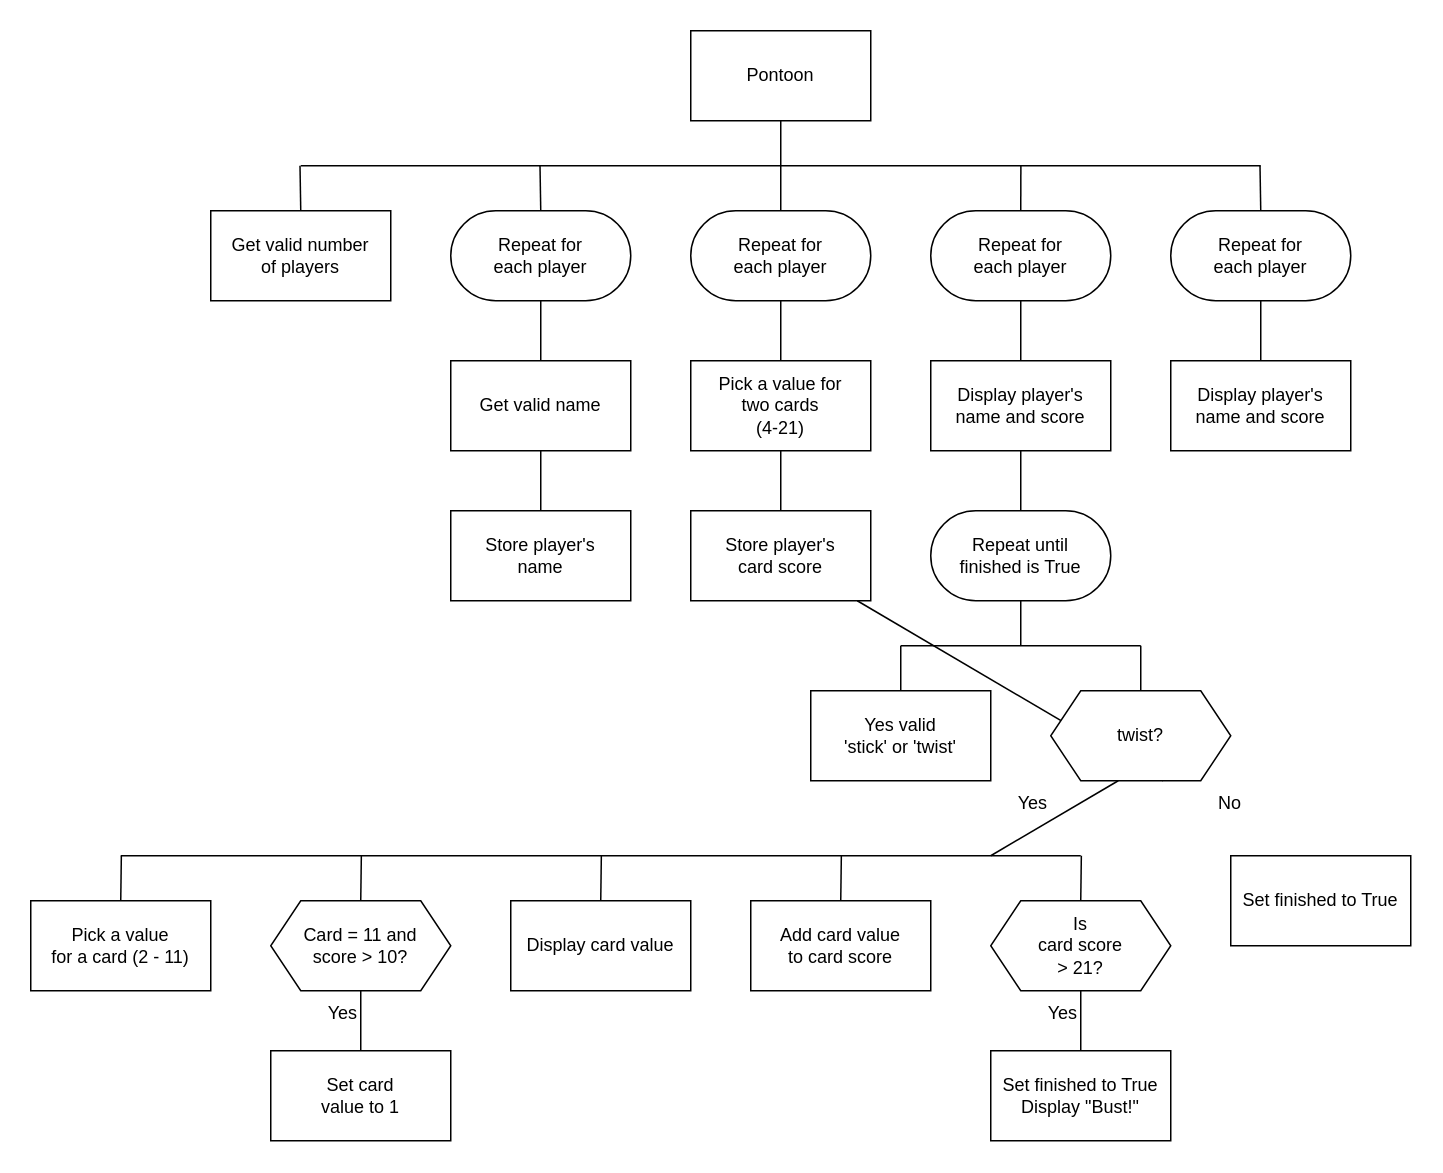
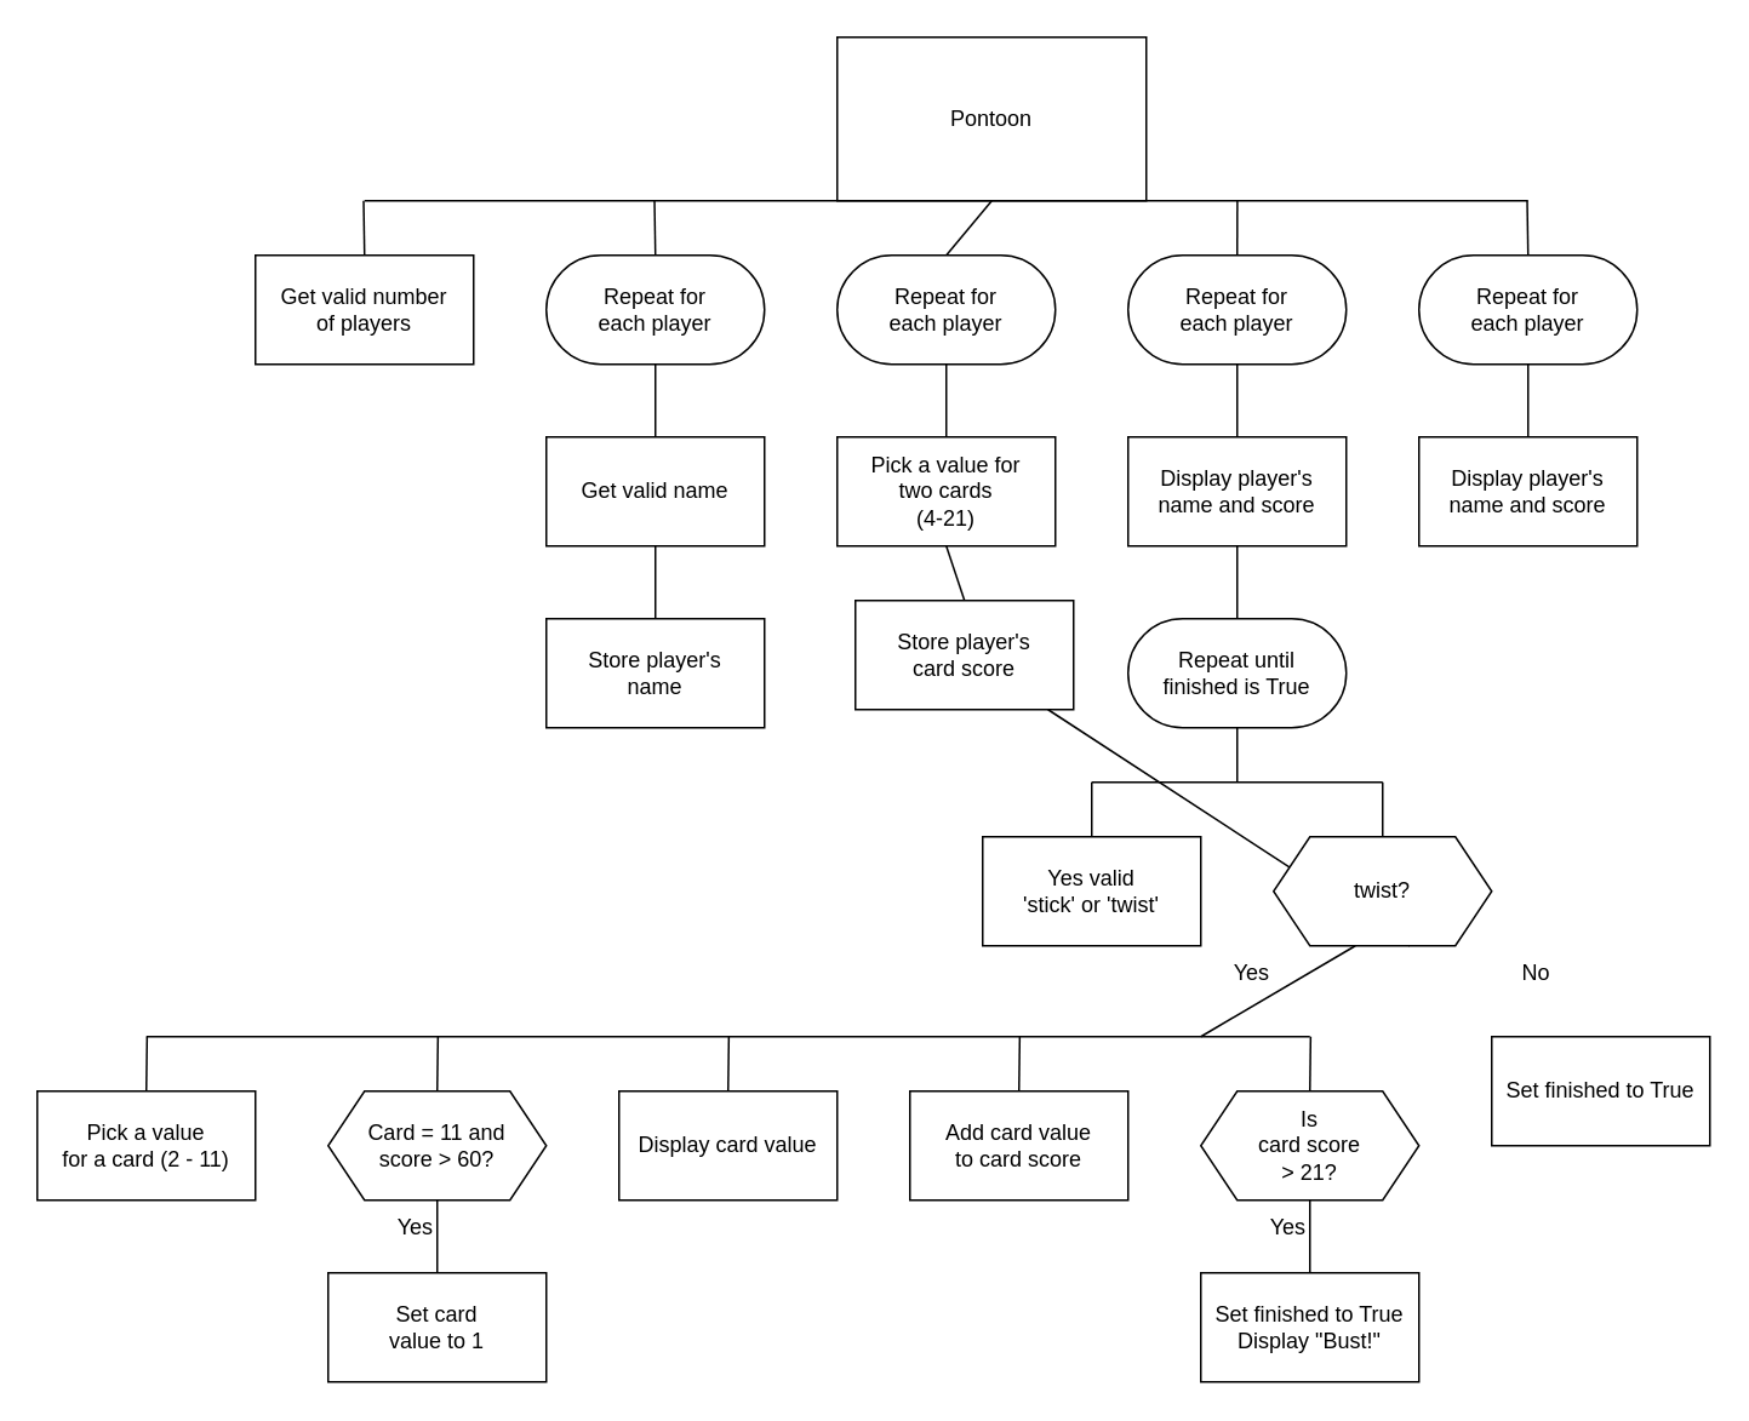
  <mxCell id="0" />
  <mxCell id="1" parent="0" />
  <mxCell id="2" style="edgeStyle=none;shape=connector;rounded=0;orthogonalLoop=1;jettySize=auto;html=1;exitX=0.5;exitY=1;exitDx=0;exitDy=0;entryX=0.5;entryY=0;entryDx=0;entryDy=0;labelBackgroundColor=default;strokeColor=default;fontFamily=Helvetica;fontSize=11;fontColor=default;endArrow=none;endFill=0;" parent="1" source="3" target="13" edge="1"><mxGeometry relative="1" as="geometry" /></mxCell>
- <mxCell id="3" value="Pontoon" style="rounded=0;whiteSpace=wrap;html=1;" parent="1" vertex="1"><mxGeometry x="460" y="20" width="120" height="60" as="geometry" /></mxCell>
+ <mxCell id="3" value="Pontoon" style="rounded=0;whiteSpace=wrap;html=1;" parent="1" vertex="1"><mxGeometry x="460" y="20" width="170" height="90" as="geometry" /></mxCell>
  <mxCell id="4" style="edgeStyle=none;shape=connector;rounded=0;orthogonalLoop=1;jettySize=auto;html=1;exitX=0.5;exitY=0;exitDx=0;exitDy=0;labelBackgroundColor=default;strokeColor=default;fontFamily=Helvetica;fontSize=11;fontColor=default;endArrow=none;endFill=0;" parent="1" source="5" edge="1"><mxGeometry relative="1" as="geometry"><mxPoint x="199.5" y="110" as="targetPoint" /></mxGeometry></mxCell>
  <mxCell id="5" value="Get valid number&lt;br&gt;of players" style="rounded=0;whiteSpace=wrap;html=1;" parent="1" vertex="1"><mxGeometry x="140" y="140" width="120" height="60" as="geometry" /></mxCell>
  <mxCell id="6" style="rounded=0;orthogonalLoop=1;jettySize=auto;html=1;exitX=0.5;exitY=1;exitDx=0;exitDy=0;entryX=0.5;entryY=0;entryDx=0;entryDy=0;endArrow=none;endFill=0;" parent="1" source="8" target="10" edge="1"><mxGeometry relative="1" as="geometry" /></mxCell>
  <mxCell id="7" style="edgeStyle=none;shape=connector;rounded=0;orthogonalLoop=1;jettySize=auto;html=1;exitX=0.5;exitY=0;exitDx=0;exitDy=0;labelBackgroundColor=default;strokeColor=default;fontFamily=Helvetica;fontSize=11;fontColor=default;endArrow=none;endFill=0;" parent="1" source="8" edge="1"><mxGeometry relative="1" as="geometry"><mxPoint x="359.5" y="110" as="targetPoint" /></mxGeometry></mxCell>
  <mxCell id="8" value="Repeat for&lt;br&gt;each player" style="rounded=1;whiteSpace=wrap;html=1;arcSize=50;" parent="1" vertex="1"><mxGeometry x="300" y="140" width="120" height="60" as="geometry" /></mxCell>
  <mxCell id="9" style="edgeStyle=none;shape=connector;rounded=0;orthogonalLoop=1;jettySize=auto;html=1;exitX=0.5;exitY=1;exitDx=0;exitDy=0;entryX=0.5;entryY=0;entryDx=0;entryDy=0;labelBackgroundColor=default;strokeColor=default;fontFamily=Helvetica;fontSize=11;fontColor=default;endArrow=none;endFill=0;" parent="1" source="10" target="11" edge="1"><mxGeometry relative="1" as="geometry" /></mxCell>
  <mxCell id="10" value="Get valid name" style="rounded=0;whiteSpace=wrap;html=1;" parent="1" vertex="1"><mxGeometry x="300" y="240" width="120" height="60" as="geometry" /></mxCell>
  <mxCell id="11" value="Store player's&lt;br&gt;name" style="rounded=0;whiteSpace=wrap;html=1;" parent="1" vertex="1"><mxGeometry x="300" y="340" width="120" height="60" as="geometry" /></mxCell>
  <mxCell id="12" style="edgeStyle=none;shape=connector;rounded=0;orthogonalLoop=1;jettySize=auto;html=1;exitX=0.5;exitY=1;exitDx=0;exitDy=0;entryX=0.5;entryY=0;entryDx=0;entryDy=0;labelBackgroundColor=default;strokeColor=default;fontFamily=Helvetica;fontSize=11;fontColor=default;endArrow=none;endFill=0;" parent="1" source="13" target="15" edge="1"><mxGeometry relative="1" as="geometry" /></mxCell>
  <mxCell id="13" value="Repeat for&lt;br&gt;each player" style="rounded=1;whiteSpace=wrap;html=1;arcSize=50;" parent="1" vertex="1"><mxGeometry x="460" y="140" width="120" height="60" as="geometry" /></mxCell>
  <mxCell id="14" style="edgeStyle=none;shape=connector;rounded=0;orthogonalLoop=1;jettySize=auto;html=1;exitX=0.5;exitY=1;exitDx=0;exitDy=0;entryX=0.5;entryY=0;entryDx=0;entryDy=0;labelBackgroundColor=default;strokeColor=default;fontFamily=Helvetica;fontSize=11;fontColor=default;endArrow=none;endFill=0;" parent="1" source="15" target="16" edge="1"><mxGeometry relative="1" as="geometry" /></mxCell>
  <mxCell id="15" value="Pick a value for&lt;br&gt;two cards&lt;br&gt;(4-21)" style="rounded=0;whiteSpace=wrap;html=1;" parent="1" vertex="1"><mxGeometry x="460" y="240" width="120" height="60" as="geometry" /></mxCell>
- <mxCell id="16" value="Store player's&lt;br&gt;card score" style="rounded=0;whiteSpace=wrap;html=1;" parent="1" vertex="1"><mxGeometry x="460" y="340" width="120" height="60" as="geometry" /></mxCell>
+ <mxCell id="16" value="Store player's&lt;br&gt;card score" style="rounded=0;whiteSpace=wrap;html=1;" parent="1" vertex="1"><mxGeometry x="470" y="330" width="120" height="60" as="geometry" /></mxCell>
  <mxCell id="17" style="edgeStyle=none;shape=connector;rounded=0;orthogonalLoop=1;jettySize=auto;html=1;exitX=0.5;exitY=1;exitDx=0;exitDy=0;entryX=0.5;entryY=0;entryDx=0;entryDy=0;labelBackgroundColor=default;strokeColor=default;fontFamily=Helvetica;fontSize=11;fontColor=default;endArrow=none;endFill=0;" parent="1" source="19" target="21" edge="1"><mxGeometry relative="1" as="geometry" /></mxCell>
  <mxCell id="18" style="edgeStyle=none;shape=connector;rounded=0;orthogonalLoop=1;jettySize=auto;html=1;exitX=0.5;exitY=0;exitDx=0;exitDy=0;labelBackgroundColor=default;strokeColor=default;fontFamily=Helvetica;fontSize=11;fontColor=default;endArrow=none;endFill=0;" parent="1" source="19" edge="1"><mxGeometry relative="1" as="geometry"><mxPoint x="680.077" y="110" as="targetPoint" /></mxGeometry></mxCell>
  <mxCell id="19" value="Repeat for&lt;br&gt;each player" style="rounded=1;whiteSpace=wrap;html=1;arcSize=50;" parent="1" vertex="1"><mxGeometry x="620" y="140" width="120" height="60" as="geometry" /></mxCell>
  <mxCell id="20" style="edgeStyle=none;shape=connector;rounded=0;orthogonalLoop=1;jettySize=auto;html=1;exitX=0.5;exitY=1;exitDx=0;exitDy=0;entryX=0.5;entryY=0;entryDx=0;entryDy=0;labelBackgroundColor=default;strokeColor=default;fontFamily=Helvetica;fontSize=11;fontColor=default;endArrow=none;endFill=0;" parent="1" source="21" target="23" edge="1"><mxGeometry relative="1" as="geometry" /></mxCell>
  <mxCell id="21" value="Display player's&lt;br&gt;name and score" style="rounded=0;whiteSpace=wrap;html=1;" parent="1" vertex="1"><mxGeometry x="620" y="240" width="120" height="60" as="geometry" /></mxCell>
  <mxCell id="22" style="edgeStyle=none;shape=connector;rounded=0;orthogonalLoop=1;jettySize=auto;html=1;exitX=0.5;exitY=1;exitDx=0;exitDy=0;labelBackgroundColor=default;strokeColor=default;fontFamily=Helvetica;fontSize=11;fontColor=default;endArrow=none;endFill=0;" parent="1" source="23" edge="1"><mxGeometry relative="1" as="geometry"><mxPoint x="680" y="430" as="targetPoint" /></mxGeometry></mxCell>
  <mxCell id="23" value="Repeat until&lt;br&gt;finished is True" style="rounded=1;whiteSpace=wrap;html=1;arcSize=50;" parent="1" vertex="1"><mxGeometry x="620" y="340" width="120" height="60" as="geometry" /></mxCell>
  <mxCell id="24" style="edgeStyle=none;shape=connector;rounded=0;orthogonalLoop=1;jettySize=auto;html=1;exitX=0.5;exitY=0;exitDx=0;exitDy=0;labelBackgroundColor=default;strokeColor=default;fontFamily=Helvetica;fontSize=11;fontColor=default;endArrow=none;endFill=0;" parent="1" source="25" edge="1"><mxGeometry relative="1" as="geometry"><mxPoint x="600" y="430" as="targetPoint" /></mxGeometry></mxCell>
  <mxCell id="25" value="Yes valid&lt;br&gt;'stick' or 'twist'" style="rounded=0;whiteSpace=wrap;html=1;" parent="1" vertex="1"><mxGeometry x="540" y="460" width="120" height="60" as="geometry" /></mxCell>
  <mxCell id="26" style="edgeStyle=none;shape=connector;rounded=0;orthogonalLoop=1;jettySize=auto;html=1;labelBackgroundColor=default;strokeColor=default;fontFamily=Helvetica;fontSize=11;fontColor=default;endArrow=none;endFill=0;exitX=0.375;exitY=1;exitDx=0;exitDy=0;" parent="1" source="29" edge="1"><mxGeometry relative="1" as="geometry"><mxPoint x="660" y="570" as="targetPoint" /><mxPoint x="750" y="560" as="sourcePoint" /></mxGeometry></mxCell>
  <mxCell id="27" style="edgeStyle=orthogonalEdgeStyle;rounded=0;orthogonalLoop=1;jettySize=auto;html=1;exitX=0.5;exitY=0;exitDx=0;exitDy=0;endArrow=none;endFill=0;" parent="1" source="29" edge="1"><mxGeometry relative="1" as="geometry"><mxPoint x="760" y="430" as="targetPoint" /></mxGeometry></mxCell>
  <mxCell id="28" style="rounded=0;orthogonalLoop=1;jettySize=auto;html=1;exitX=0.625;exitY=1;exitDx=0;exitDy=0;endArrow=none;endFill=0;" parent="1" source="29" target="16" edge="1"><mxGeometry relative="1" as="geometry" /></mxCell>
  <mxCell id="29" value="twist?" style="shape=hexagon;perimeter=hexagonPerimeter2;whiteSpace=wrap;html=1;fixedSize=1;" parent="1" vertex="1"><mxGeometry x="700" y="460" width="120" height="60" as="geometry" /></mxCell>
  <mxCell id="30" style="edgeStyle=none;shape=connector;rounded=0;orthogonalLoop=1;jettySize=auto;html=1;exitX=0.5;exitY=0;exitDx=0;exitDy=0;labelBackgroundColor=default;strokeColor=default;fontFamily=Helvetica;fontSize=11;fontColor=default;endArrow=none;endFill=0;" parent="1" source="31" edge="1"><mxGeometry relative="1" as="geometry"><mxPoint x="560.4" y="570" as="targetPoint" /></mxGeometry></mxCell>
  <mxCell id="31" value="Add card value&lt;br&gt;to card score" style="rounded=0;whiteSpace=wrap;html=1;" parent="1" vertex="1"><mxGeometry x="500" y="600" width="120" height="60" as="geometry" /></mxCell>
  <mxCell id="32" style="edgeStyle=none;shape=connector;rounded=0;orthogonalLoop=1;jettySize=auto;html=1;exitX=0.5;exitY=0;exitDx=0;exitDy=0;labelBackgroundColor=default;strokeColor=default;fontFamily=Helvetica;fontSize=11;fontColor=default;endArrow=none;endFill=0;" parent="1" source="33" edge="1"><mxGeometry relative="1" as="geometry"><mxPoint x="80.4" y="570" as="targetPoint" /></mxGeometry></mxCell>
  <mxCell id="33" value="Pick a value&lt;br&gt;for a card (2 - 11)" style="rounded=0;whiteSpace=wrap;html=1;" parent="1" vertex="1"><mxGeometry x="20" y="600" width="120" height="60" as="geometry" /></mxCell>
  <mxCell id="34" style="edgeStyle=none;shape=connector;rounded=0;orthogonalLoop=1;jettySize=auto;html=1;exitX=0.5;exitY=1;exitDx=0;exitDy=0;entryX=0.5;entryY=0;entryDx=0;entryDy=0;labelBackgroundColor=default;strokeColor=default;fontFamily=Helvetica;fontSize=11;fontColor=default;endArrow=none;endFill=0;" parent="1" source="36" target="37" edge="1"><mxGeometry relative="1" as="geometry" /></mxCell>
  <mxCell id="35" style="edgeStyle=none;shape=connector;rounded=0;orthogonalLoop=1;jettySize=auto;html=1;exitX=0.5;exitY=0;exitDx=0;exitDy=0;labelBackgroundColor=default;strokeColor=default;fontFamily=Helvetica;fontSize=11;fontColor=default;endArrow=none;endFill=0;" parent="1" source="36" edge="1"><mxGeometry relative="1" as="geometry"><mxPoint x="240.4" y="570" as="targetPoint" /></mxGeometry></mxCell>
- <mxCell id="36" value="Card = 11 and&lt;br&gt;score &amp;gt; 10?" style="shape=hexagon;perimeter=hexagonPerimeter2;whiteSpace=wrap;html=1;fixedSize=1;" parent="1" vertex="1"><mxGeometry x="180" y="600" width="120" height="60" as="geometry" /></mxCell>
+ <mxCell id="36" value="Card = 11 and&lt;br&gt;score &amp;gt; 60?" style="shape=hexagon;perimeter=hexagonPerimeter2;whiteSpace=wrap;html=1;fixedSize=1;" parent="1" vertex="1"><mxGeometry x="180" y="600" width="120" height="60" as="geometry" /></mxCell>
  <mxCell id="37" value="Set card&lt;br&gt;value to 1" style="rounded=0;whiteSpace=wrap;html=1;" parent="1" vertex="1"><mxGeometry x="180" y="700" width="120" height="60" as="geometry" /></mxCell>
  <mxCell id="38" style="edgeStyle=none;shape=connector;rounded=0;orthogonalLoop=1;jettySize=auto;html=1;exitX=0.5;exitY=1;exitDx=0;exitDy=0;entryX=0.5;entryY=0;entryDx=0;entryDy=0;labelBackgroundColor=default;strokeColor=default;fontFamily=Helvetica;fontSize=11;fontColor=default;endArrow=none;endFill=0;" parent="1" source="40" target="41" edge="1"><mxGeometry relative="1" as="geometry" /></mxCell>
  <mxCell id="39" style="edgeStyle=none;shape=connector;rounded=0;orthogonalLoop=1;jettySize=auto;html=1;exitX=0.5;exitY=0;exitDx=0;exitDy=0;labelBackgroundColor=default;strokeColor=default;fontFamily=Helvetica;fontSize=11;fontColor=default;endArrow=none;endFill=0;" parent="1" source="40" edge="1"><mxGeometry relative="1" as="geometry"><mxPoint x="720.4" y="570" as="targetPoint" /></mxGeometry></mxCell>
  <mxCell id="40" value="Is&lt;div&gt;card score&lt;/div&gt;&lt;div&gt;&amp;gt; 21?&lt;/div&gt;" style="shape=hexagon;perimeter=hexagonPerimeter2;whiteSpace=wrap;html=1;fixedSize=1;" parent="1" vertex="1"><mxGeometry x="660" y="600" width="120" height="60" as="geometry" /></mxCell>
  <mxCell id="41" value="Set finished to True&lt;div&gt;Display &quot;Bust!&quot;&lt;/div&gt;" style="rounded=0;whiteSpace=wrap;html=1;" parent="1" vertex="1"><mxGeometry x="660" y="700" width="120" height="60" as="geometry" /></mxCell>
  <mxCell id="42" style="edgeStyle=none;shape=connector;rounded=0;orthogonalLoop=1;jettySize=auto;html=1;exitX=0.5;exitY=1;exitDx=0;exitDy=0;entryX=0.5;entryY=0;entryDx=0;entryDy=0;labelBackgroundColor=default;strokeColor=default;fontFamily=Helvetica;fontSize=11;fontColor=default;endArrow=none;endFill=0;" parent="1" source="44" target="45" edge="1"><mxGeometry relative="1" as="geometry" /></mxCell>
  <mxCell id="43" style="edgeStyle=none;shape=connector;rounded=0;orthogonalLoop=1;jettySize=auto;html=1;exitX=0.5;exitY=0;exitDx=0;exitDy=0;labelBackgroundColor=default;strokeColor=default;fontFamily=Helvetica;fontSize=11;fontColor=default;endArrow=none;endFill=0;" parent="1" source="44" edge="1"><mxGeometry relative="1" as="geometry"><mxPoint x="839.5" y="110" as="targetPoint" /></mxGeometry></mxCell>
  <mxCell id="44" value="Repeat for&lt;br&gt;each player" style="rounded=1;whiteSpace=wrap;html=1;arcSize=50;" parent="1" vertex="1"><mxGeometry x="780" y="140" width="120" height="60" as="geometry" /></mxCell>
  <mxCell id="45" value="Display player's&lt;br&gt;name and score" style="rounded=0;whiteSpace=wrap;html=1;" parent="1" vertex="1"><mxGeometry x="780" y="240" width="120" height="60" as="geometry" /></mxCell>
  <mxCell id="46" value="" style="endArrow=none;html=1;rounded=0;labelBackgroundColor=default;strokeColor=default;fontFamily=Helvetica;fontSize=11;fontColor=default;shape=connector;" parent="1" edge="1"><mxGeometry width="50" height="50" relative="1" as="geometry"><mxPoint x="80" y="570" as="sourcePoint" /><mxPoint x="720" y="570" as="targetPoint" /></mxGeometry></mxCell>
  <mxCell id="47" value="" style="endArrow=none;html=1;rounded=0;labelBackgroundColor=default;strokeColor=default;fontFamily=Helvetica;fontSize=11;fontColor=default;shape=connector;" parent="1" edge="1"><mxGeometry width="50" height="50" relative="1" as="geometry"><mxPoint x="600" y="430" as="sourcePoint" /><mxPoint x="760" y="430" as="targetPoint" /></mxGeometry></mxCell>
  <mxCell id="48" value="" style="endArrow=none;html=1;rounded=0;labelBackgroundColor=default;strokeColor=default;fontFamily=Helvetica;fontSize=11;fontColor=default;shape=connector;" parent="1" edge="1"><mxGeometry width="50" height="50" relative="1" as="geometry"><mxPoint x="200" y="110" as="sourcePoint" /><mxPoint x="840" y="110" as="targetPoint" /></mxGeometry></mxCell>
  <mxCell id="49" value="Yes" style="text;html=1;align=right;verticalAlign=middle;whiteSpace=wrap;rounded=0;" parent="1" vertex="1"><mxGeometry x="660" y="520" width="40" height="30" as="geometry" /></mxCell>
  <mxCell id="50" value="Yes" style="text;html=1;align=right;verticalAlign=middle;whiteSpace=wrap;rounded=0;" parent="1" vertex="1"><mxGeometry x="680" y="660" width="40" height="30" as="geometry" /></mxCell>
  <mxCell id="51" value="Yes" style="text;html=1;align=right;verticalAlign=middle;whiteSpace=wrap;rounded=0;" parent="1" vertex="1"><mxGeometry x="200" y="660" width="40" height="30" as="geometry" /></mxCell>
  <mxCell id="52" style="edgeStyle=none;shape=connector;rounded=0;orthogonalLoop=1;jettySize=auto;html=1;exitX=0.5;exitY=0;exitDx=0;exitDy=0;labelBackgroundColor=default;strokeColor=default;fontFamily=Helvetica;fontSize=11;fontColor=default;endArrow=none;endFill=0;" parent="1" source="53" edge="1"><mxGeometry relative="1" as="geometry"><mxPoint x="400.4" y="570" as="targetPoint" /></mxGeometry></mxCell>
  <mxCell id="53" value="Display card value" style="rounded=0;whiteSpace=wrap;html=1;" parent="1" vertex="1"><mxGeometry x="340" y="600" width="120" height="60" as="geometry" /></mxCell>
  <mxCell id="54" value="Set finished to True" style="rounded=0;whiteSpace=wrap;html=1;" parent="1" vertex="1"><mxGeometry x="820" y="570" width="120" height="60" as="geometry" /></mxCell>
- <mxCell id="55" value="No" style="text;html=1;align=left;verticalAlign=middle;whiteSpace=wrap;rounded=0;" parent="1" vertex="1"><mxGeometry x="810" y="520" width="40" height="30" as="geometry" /></mxCell>
+ <mxCell id="55" value="No" style="text;html=1;align=left;verticalAlign=middle;whiteSpace=wrap;rounded=0;" parent="1" vertex="1"><mxGeometry x="835" y="520" width="40" height="30" as="geometry" /></mxCell>
